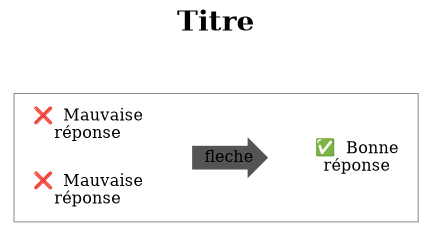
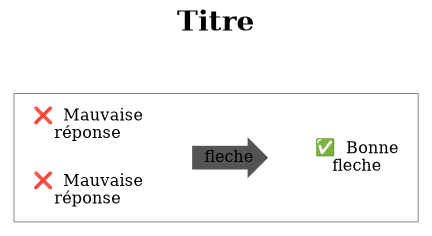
  digraph {
    fontsize=24
    label=<<b>Titre</b>>
    labelloc=t
    rankdir=LR
    node [color=white shape=rect style=rounded]
    edge [style=invis]
    n1 [label="❌  Mauvaise\nréponse"]
    n2 [label="❌  Mauvaise\nréponse"]
    fleche [color=grey33 fillcolor=grey33 height=0.03 penwidth=5 shape=rarrow style=filled width=0.3]
-   n4 [label="✅  Bonne\nréponse"]
+   n4 [label="✅  Bonne\nfleche"]
    subgraph cluster_1 {
      color=grey44
      label=""
      penwidth=0.7
      fleche
      n4
      subgraph sub_2 {
        color=grey44
        label=""
        penwidth=0.7
        rank=same
        n1
        n2
      }
    }
    n1 -> fleche
    n2 -> fleche
    fleche -> n4
  }
